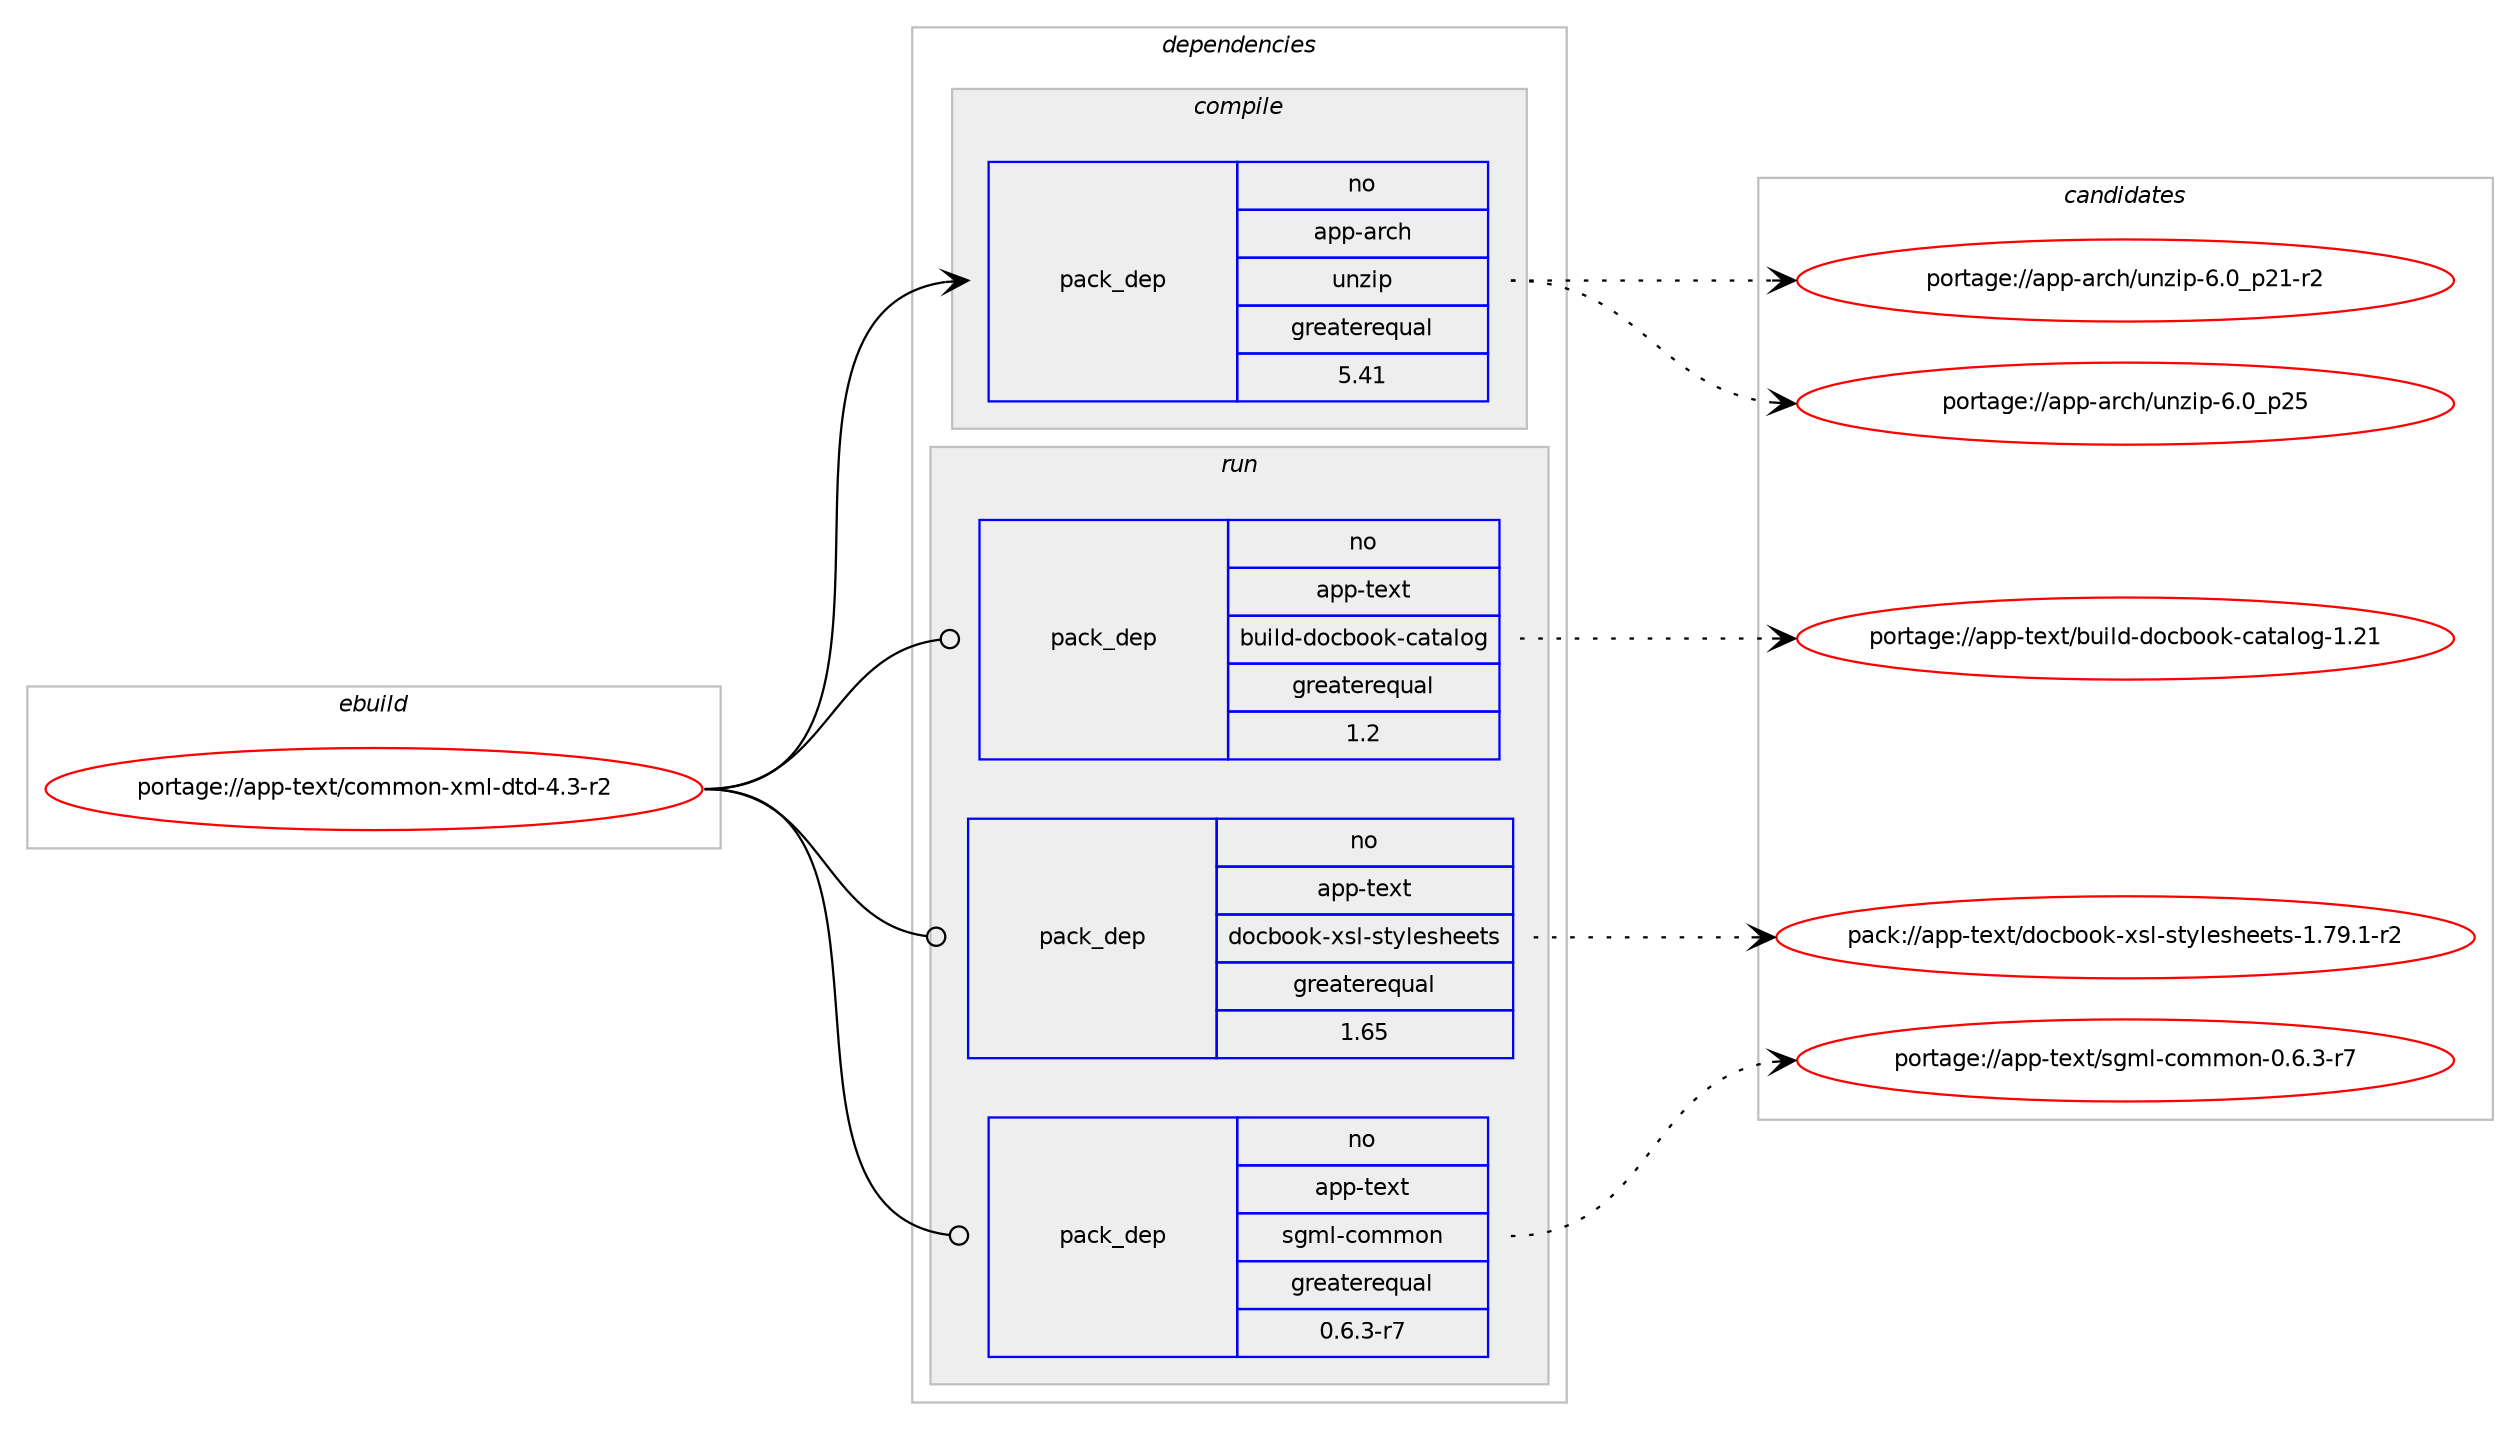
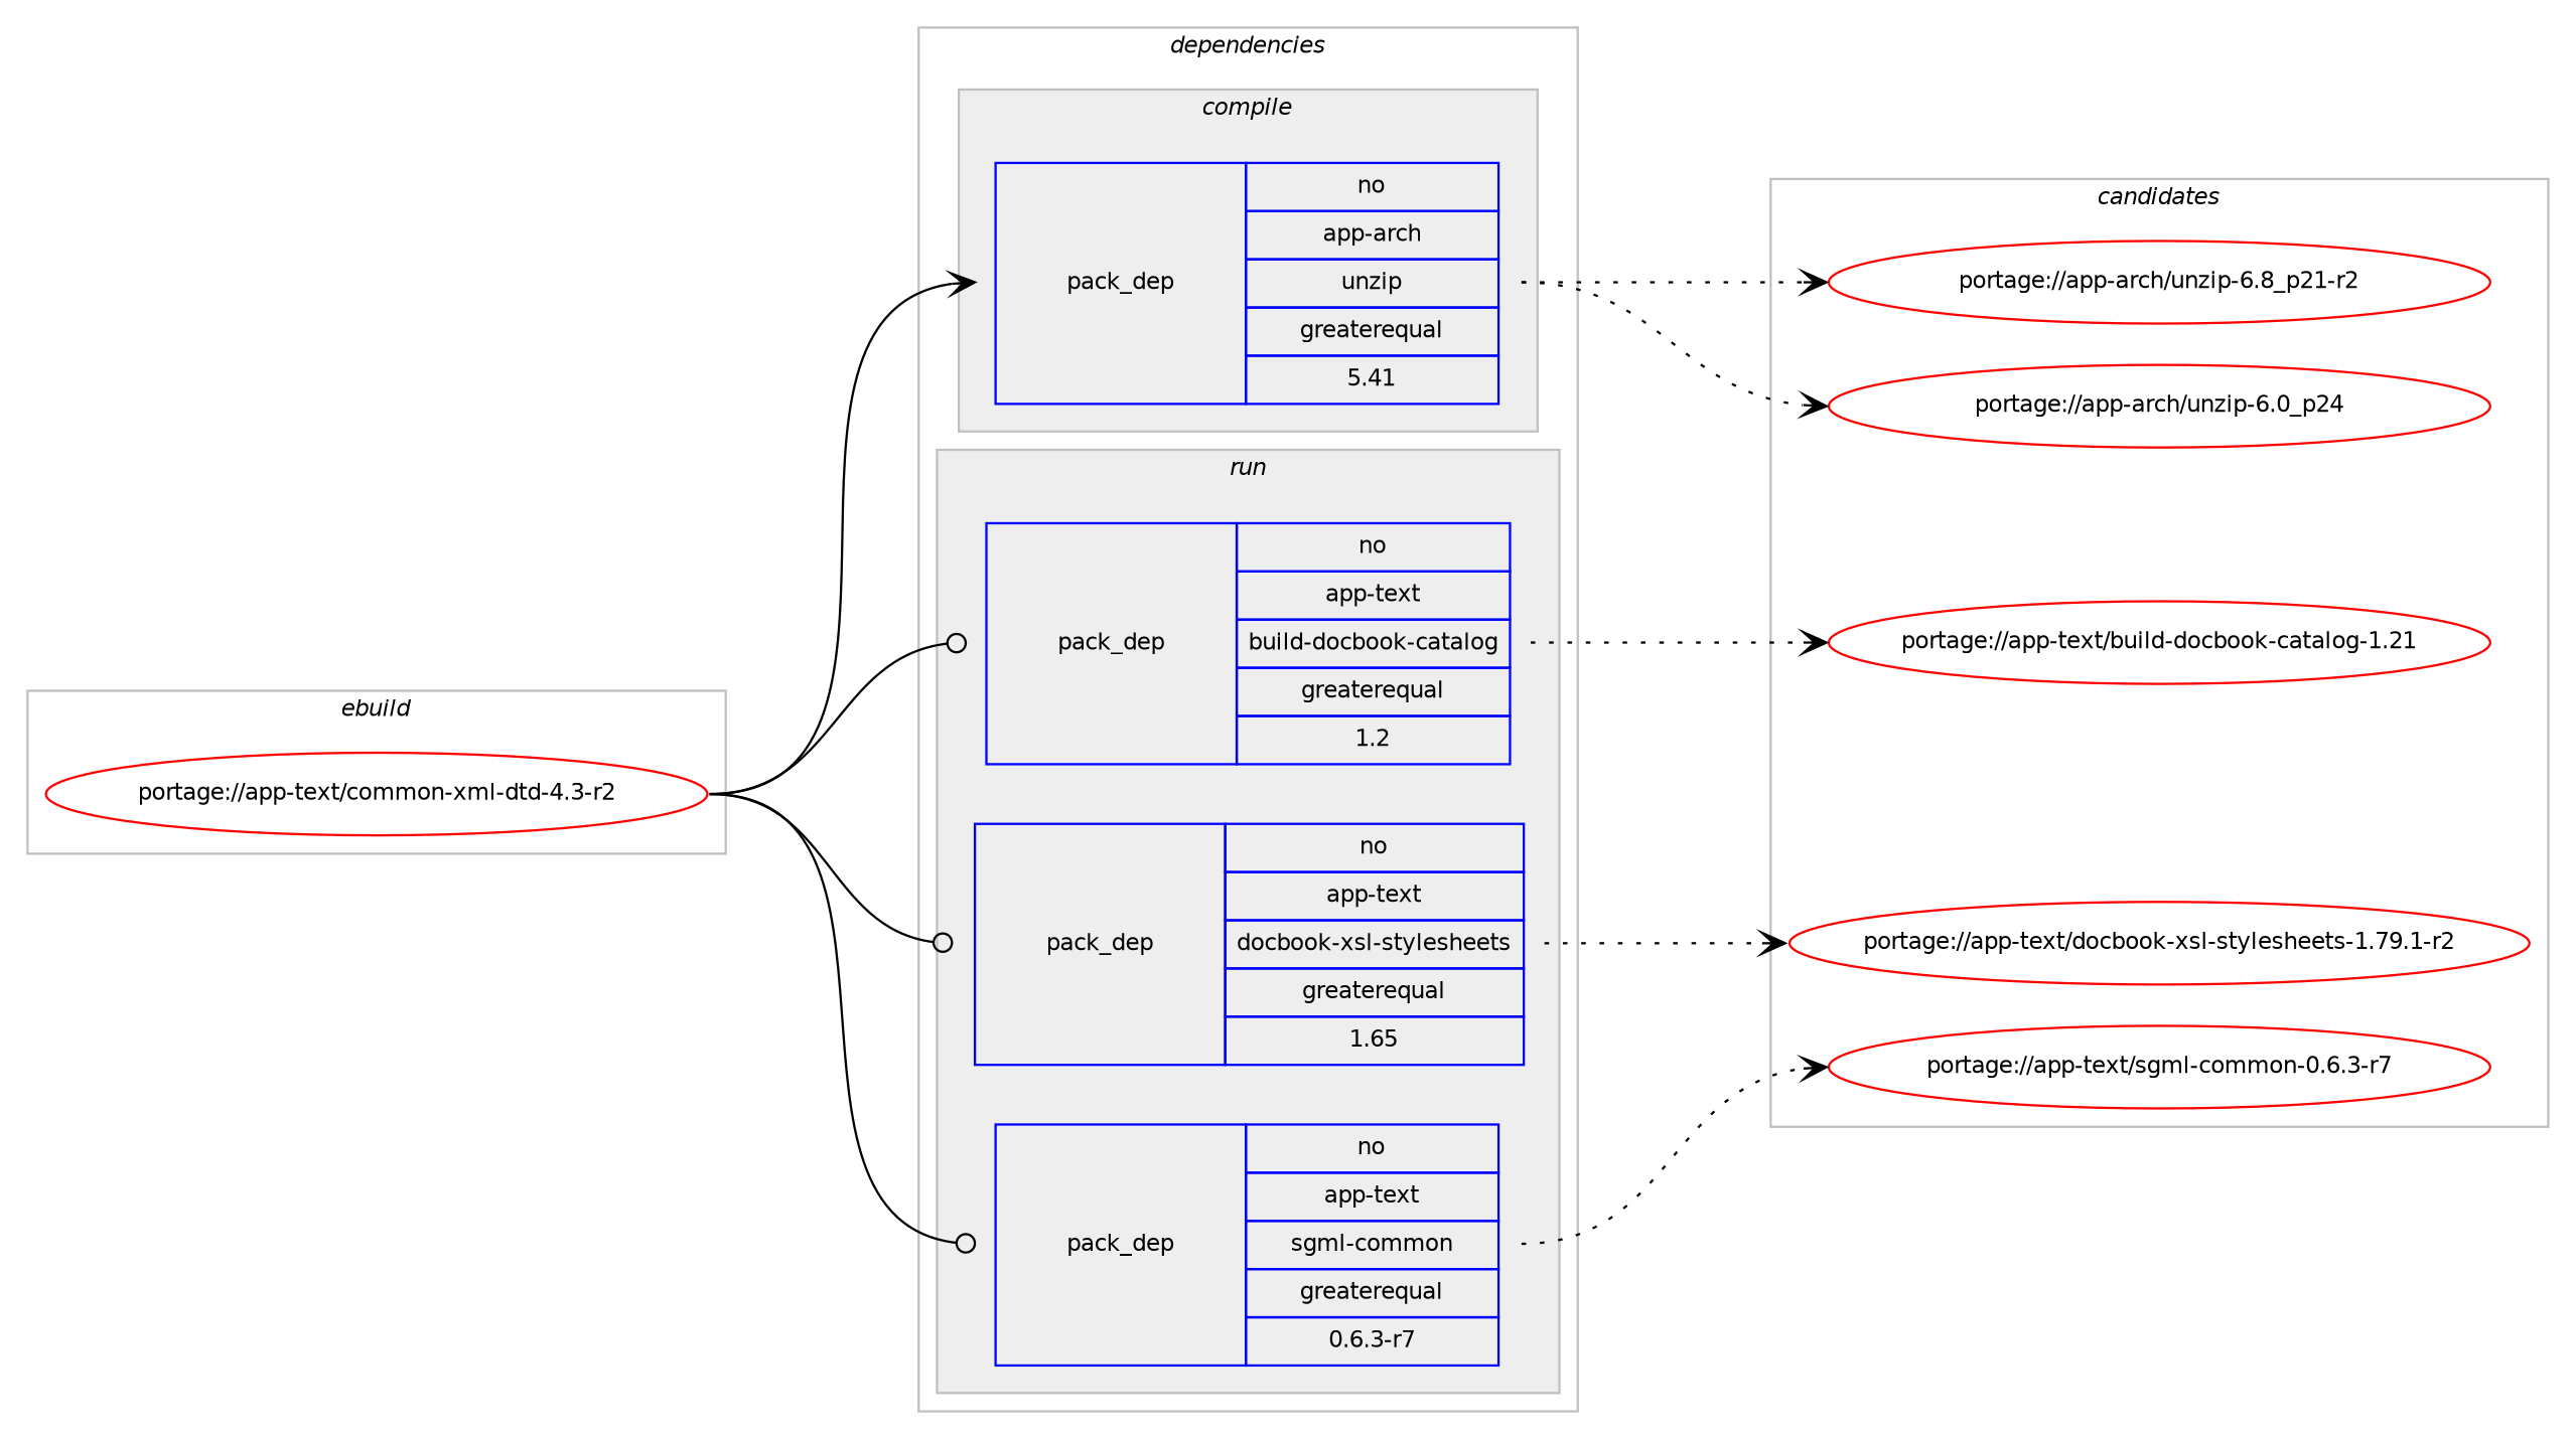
  digraph {
    compound=true
    concentrate=true
    fontname=Helvetica
    fontsize=10
    newrank=true
    rankdir=LR
    ranksep=1.5
    node [color=red fontname=Helvetica fontsize=10]
    edge [arrowhead=vee headport=w style=dotted tailport=e weight=100]
    n1 [label="portage://app-text/common-xml-dtd-4.3-r2" width=4]
    n2 [color=blue label=<<TABLE BORDER="0" CELLBORDER="1" CELLSPACING="0" CELLPADDING="4" WIDTH="220"><TR><TD ROWSPAN="6" CELLPADDING="30">pack_dep</TD></TR><TR><TD WIDTH="110">no</TD></TR><TR><TD>app-arch</TD></TR><TR><TD>unzip</TD></TR><TR><TD>greaterequal</TD></TR><TR><TD>5.41</TD></TR></TABLE>> shape=none]
    n3 [color=blue label=<<TABLE BORDER="0" CELLBORDER="1" CELLSPACING="0" CELLPADDING="4" WIDTH="220"><TR><TD ROWSPAN="6" CELLPADDING="30">pack_dep</TD></TR><TR><TD WIDTH="110">no</TD></TR><TR><TD>app-text</TD></TR><TR><TD>build-docbook-catalog</TD></TR><TR><TD>greaterequal</TD></TR><TR><TD>1.2</TD></TR></TABLE>> shape=none]
    n4 [color=blue label=<<TABLE BORDER="0" CELLBORDER="1" CELLSPACING="0" CELLPADDING="4" WIDTH="220"><TR><TD ROWSPAN="6" CELLPADDING="30">pack_dep</TD></TR><TR><TD WIDTH="110">no</TD></TR><TR><TD>app-text</TD></TR><TR><TD>docbook-xsl-stylesheets</TD></TR><TR><TD>greaterequal</TD></TR><TR><TD>1.65</TD></TR></TABLE>> shape=none]
    n5 [color=blue label=<<TABLE BORDER="0" CELLBORDER="1" CELLSPACING="0" CELLPADDING="4" WIDTH="220"><TR><TD ROWSPAN="6" CELLPADDING="30">pack_dep</TD></TR><TR><TD WIDTH="110">no</TD></TR><TR><TD>app-text</TD></TR><TR><TD>sgml-common</TD></TR><TR><TD>greaterequal</TD></TR><TR><TD>0.6.3-r7</TD></TR></TABLE>> shape=none]
-   n6 [label="portage://app-arch/unzip-6.0_p21-r2" width=4]
-   n7 [label="portage://app-arch/unzip-6.0_p25" width=4]
+   n6 [label="portage://app-arch/unzip-6.8_p21-r2" width=4]
+   n7 [label="portage://app-arch/unzip-6.0_p24" width=4]
    n8 [label="portage://app-text/build-docbook-catalog-1.21" width=4]
-   n9 [label="pack://app-text/docbook-xsl-stylesheets-1.79.1-r2" width=4]
+   n9 [label="portage://app-text/docbook-xsl-stylesheets-1.79.1-r2" width=4]
    n10 [label="portage://app-text/sgml-common-0.6.3-r7" width=4]
    subgraph cluster_1 {
      color=gray
      label=<<i>ebuild</i>>
      rank=same
      n1
    }
    subgraph cluster_2 {
      color=gray
      label=<<i>dependencies</i>>
      subgraph cluster_3 {
        color=gray
        fillcolor="#eeeeee"
        label=<<i>compile</i>>
        style=filled
        subgraph sub_4 {
          color=gray
          fillcolor="#eeeeee"
          label=<<i>compile</i>>
          style=filled
          n2
        }
      }
      subgraph cluster_5 {
        color=gray
        fillcolor="#eeeeee"
        label=<<i>compile and run</i>>
        style=filled
      }
      subgraph cluster_6 {
        color=gray
        fillcolor="#eeeeee"
        label=<<i>run</i>>
        style=filled
        subgraph sub_7 {
          color=gray
          fillcolor="#eeeeee"
          label=<<i>run</i>>
          style=filled
          n3
        }
        subgraph sub_8 {
          color=gray
          fillcolor="#eeeeee"
          label=<<i>run</i>>
          style=filled
          n4
        }
        subgraph sub_9 {
          color=gray
          fillcolor="#eeeeee"
          label=<<i>run</i>>
          style=filled
          n5
        }
      }
    }
    subgraph cluster_10 {
      color=gray
      label=<<i>candidates</i>>
      rank=same
      subgraph sub_11 {
        color=black
        label=<<i>candidates</i>>
        nodesep=1
        rank=same
        n6
        n7
      }
      subgraph sub_12 {
        color=black
        label=<<i>candidates</i>>
        nodesep=1
        rank=same
        n8
      }
      subgraph sub_13 {
        color=black
        label=<<i>candidates</i>>
        nodesep=1
        rank=same
        n9
      }
      subgraph sub_14 {
        color=black
        label=<<i>candidates</i>>
        nodesep=1
        rank=same
        n10
      }
    }
    n1 -> n2 [style=solid weight=20]
    n1 -> n3 [arrowhead=odot style=solid weight=20]
    n1 -> n4 [arrowhead=odot style=solid weight=20]
    n1 -> n5 [arrowhead=odot style=solid weight=20]
    n2 -> n6
    n2 -> n7
    n3 -> n8
    n4 -> n9
    n5 -> n10
  }
